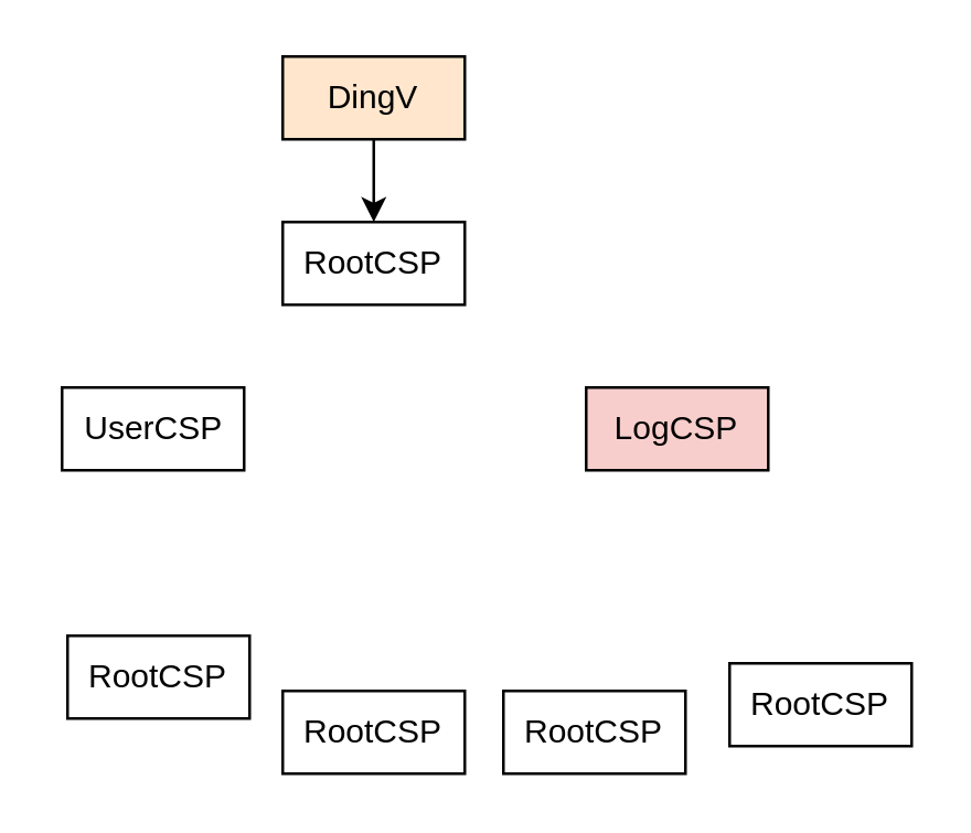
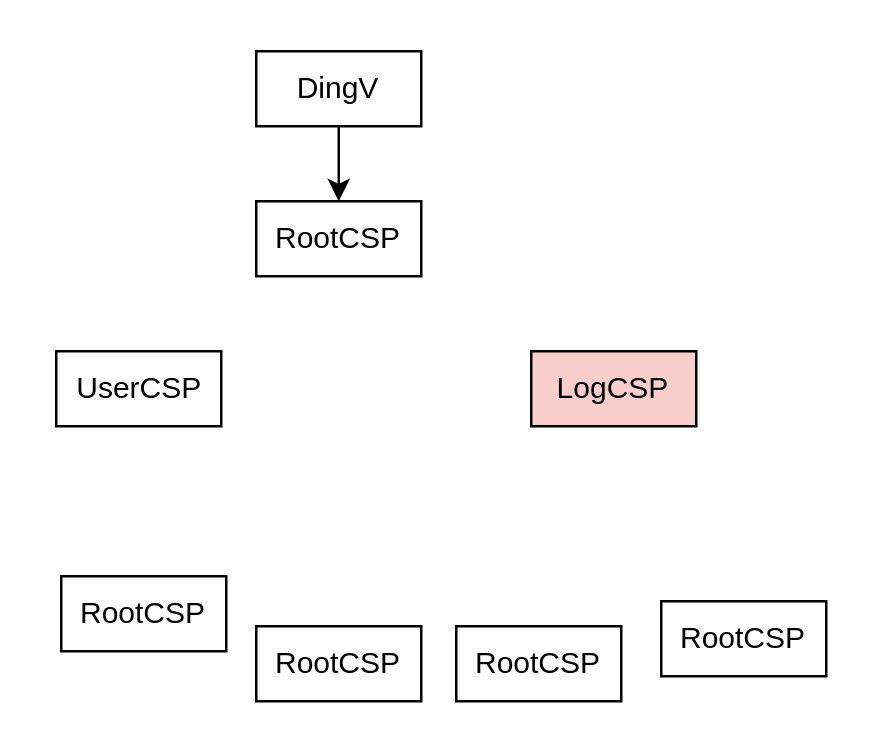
  <mxCell id="0" />
  <mxCell id="1" parent="0" />
  <mxCell id="2" style="edgeStyle=orthogonalEdgeStyle;rounded=0;orthogonalLoop=1;jettySize=auto;html=1;entryX=0.5;entryY=0;entryDx=0;entryDy=0;" edge="1" parent="1" source="3" target="4"><mxGeometry relative="1" as="geometry" /></mxCell>
- <mxCell id="3" value="DingV" style="rounded=0;whiteSpace=wrap;html=1;fillColor=#ffe6cc;" vertex="1" parent="1"><mxGeometry x="102" y="20" width="66" height="30" as="geometry" /></mxCell>
+ <mxCell id="3" value="DingV" style="rounded=0;whiteSpace=wrap;html=1;" vertex="1" parent="1"><mxGeometry x="102" y="20" width="66" height="30" as="geometry" /></mxCell>
  <mxCell id="4" value="RootCSP" style="rounded=0;whiteSpace=wrap;html=1;" vertex="1" parent="1"><mxGeometry x="102" y="80" width="66" height="30" as="geometry" /></mxCell>
  <mxCell id="5" value="&lt;span style=&quot;color: rgba(0, 0, 0, 0); font-family: monospace; font-size: 0px; text-align: start; text-wrap-mode: nowrap;&quot;&gt;UUuu&lt;/span&gt;" style="rounded=0;whiteSpace=wrap;html=1;" vertex="1" parent="1"><mxGeometry x="22" y="140" width="66" height="30" as="geometry" /></mxCell>
  <mxCell id="6" value="UserCSP" style="text;html=1;align=center;verticalAlign=middle;resizable=0;points=[];autosize=1;strokeColor=none;fillColor=none;" vertex="1" parent="1"><mxGeometry x="20" y="140" width="70" height="30" as="geometry" /></mxCell>
  <mxCell id="7" value="LogCSP" style="rounded=0;whiteSpace=wrap;html=1;fillColor=#f8cecc;" vertex="1" parent="1"><mxGeometry x="212" y="140" width="66" height="30" as="geometry" /></mxCell>
  <mxCell id="8" value="RootCSP" style="rounded=0;whiteSpace=wrap;html=1;" vertex="1" parent="1"><mxGeometry x="24" y="230" width="66" height="30" as="geometry" /></mxCell>
  <mxCell id="9" value="RootCSP" style="rounded=0;whiteSpace=wrap;html=1;" vertex="1" parent="1"><mxGeometry x="264" y="240" width="66" height="30" as="geometry" /></mxCell>
  <mxCell id="10" value="RootCSP" style="rounded=0;whiteSpace=wrap;html=1;" vertex="1" parent="1"><mxGeometry x="102" y="250" width="66" height="30" as="geometry" /></mxCell>
  <mxCell id="11" value="RootCSP" style="rounded=0;whiteSpace=wrap;html=1;" vertex="1" parent="1"><mxGeometry x="182" y="250" width="66" height="30" as="geometry" /></mxCell>
